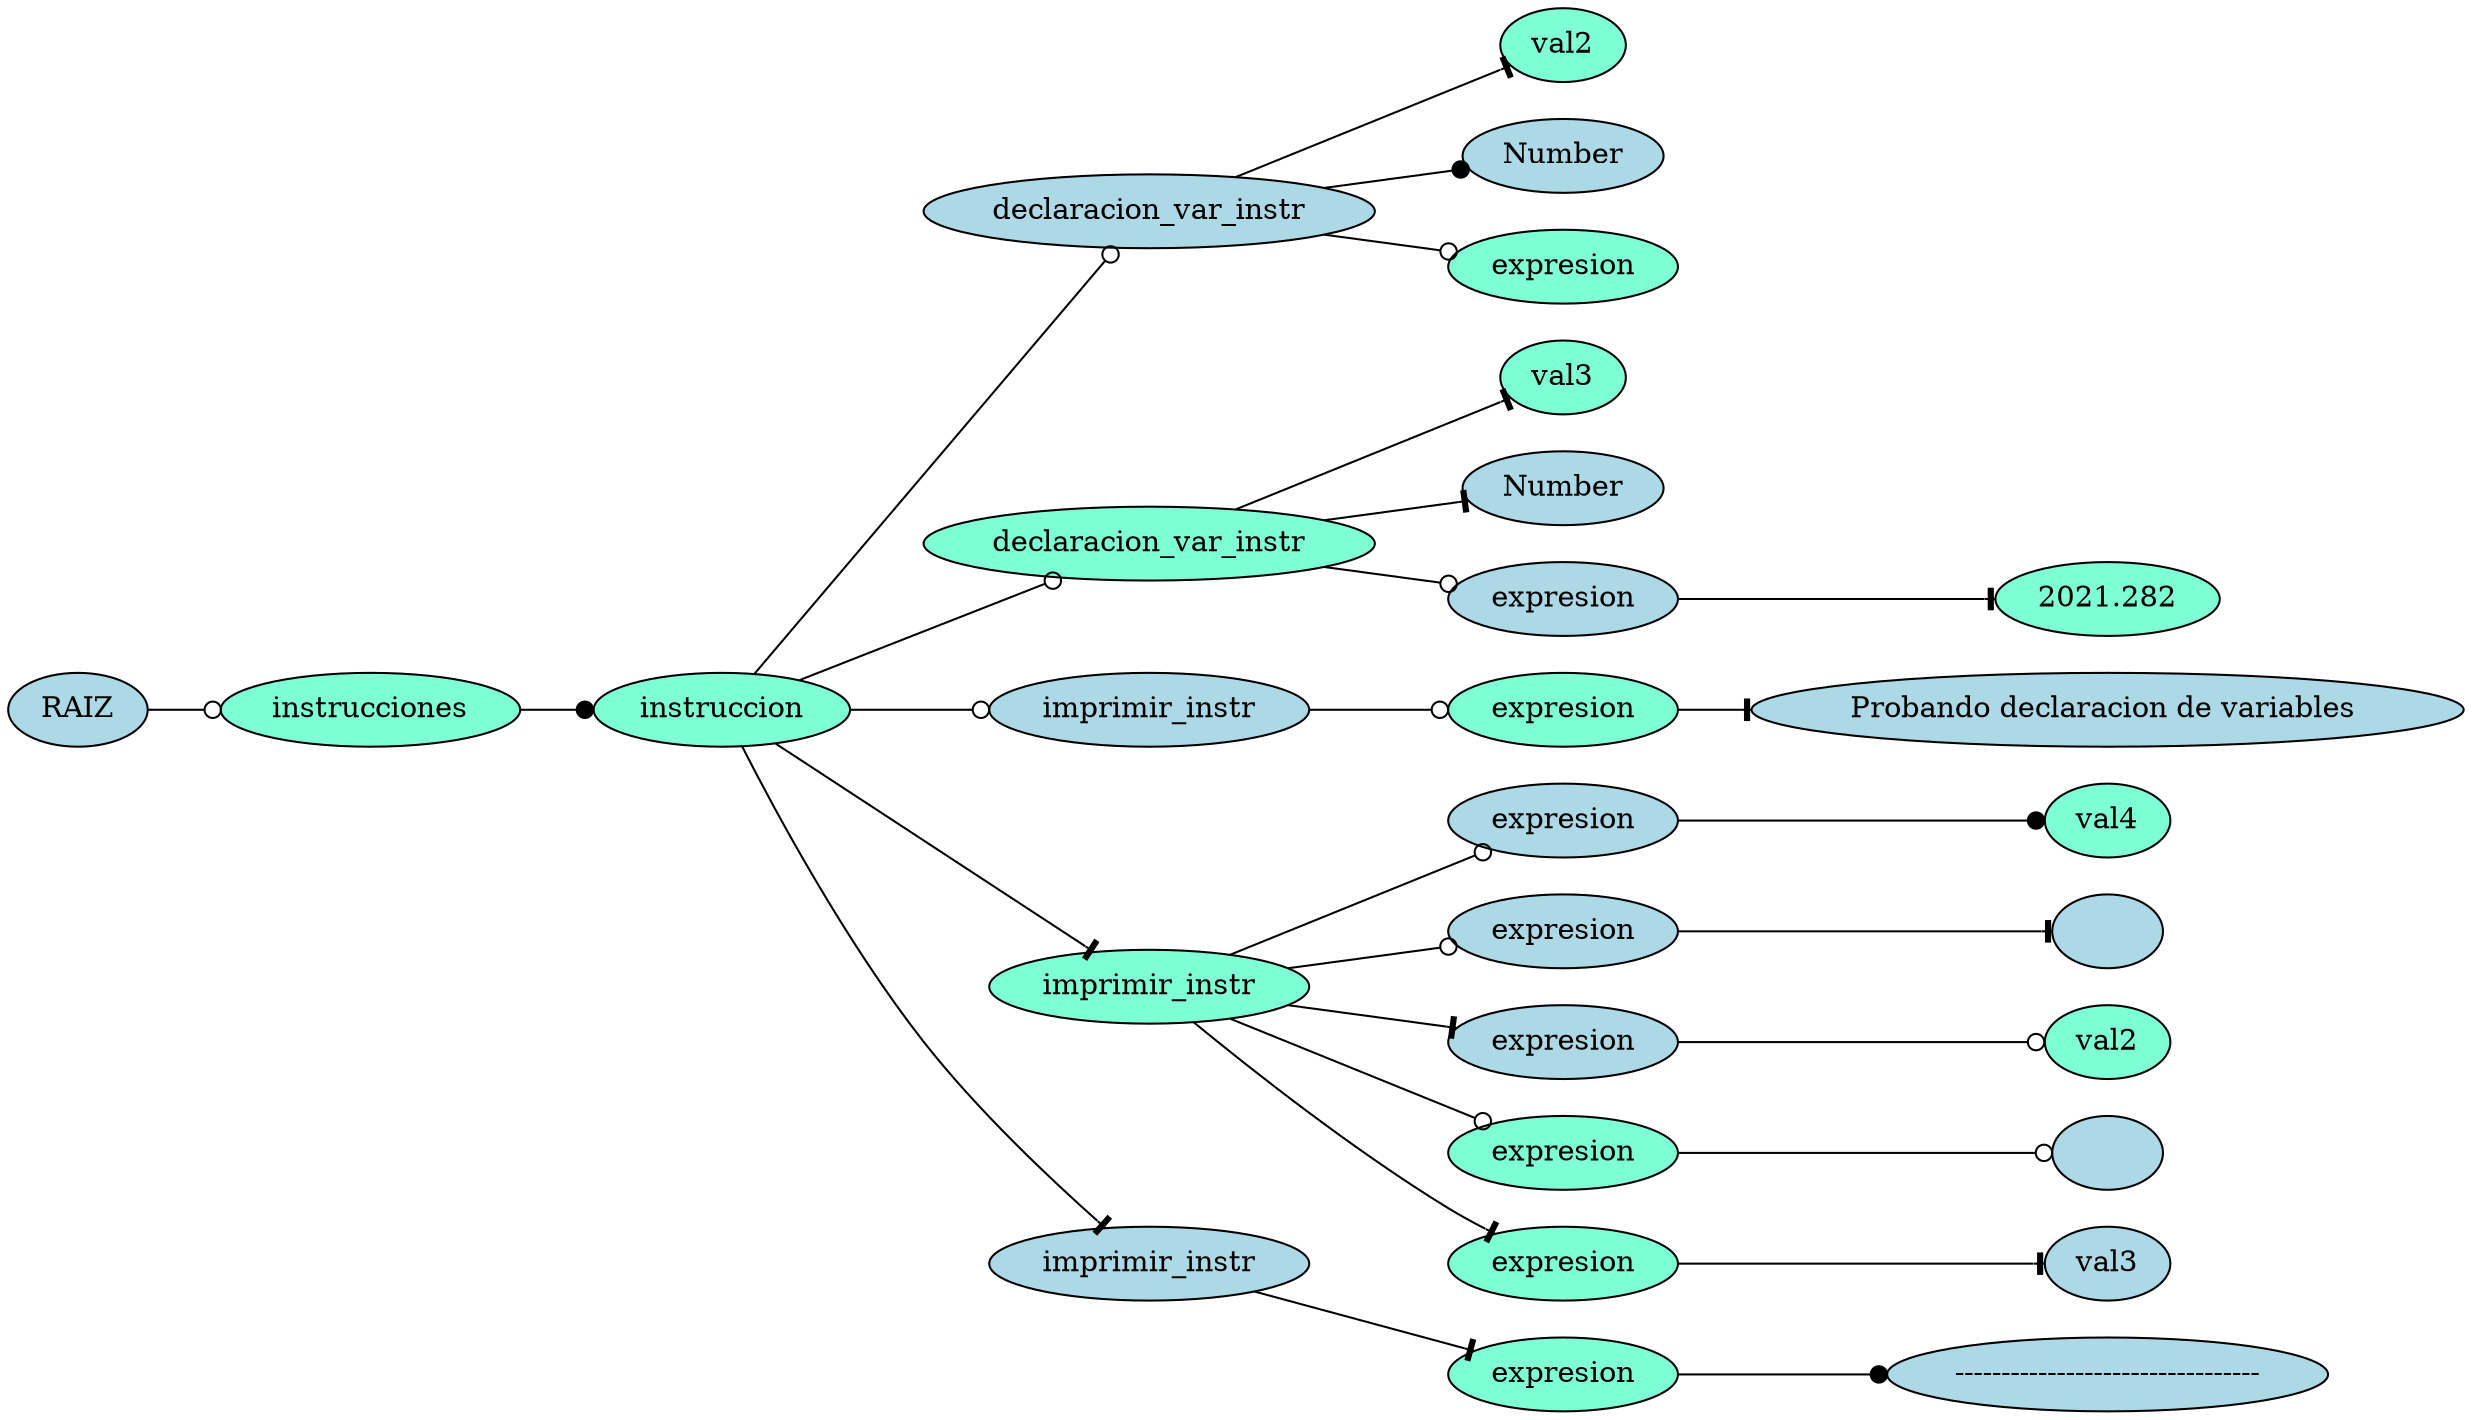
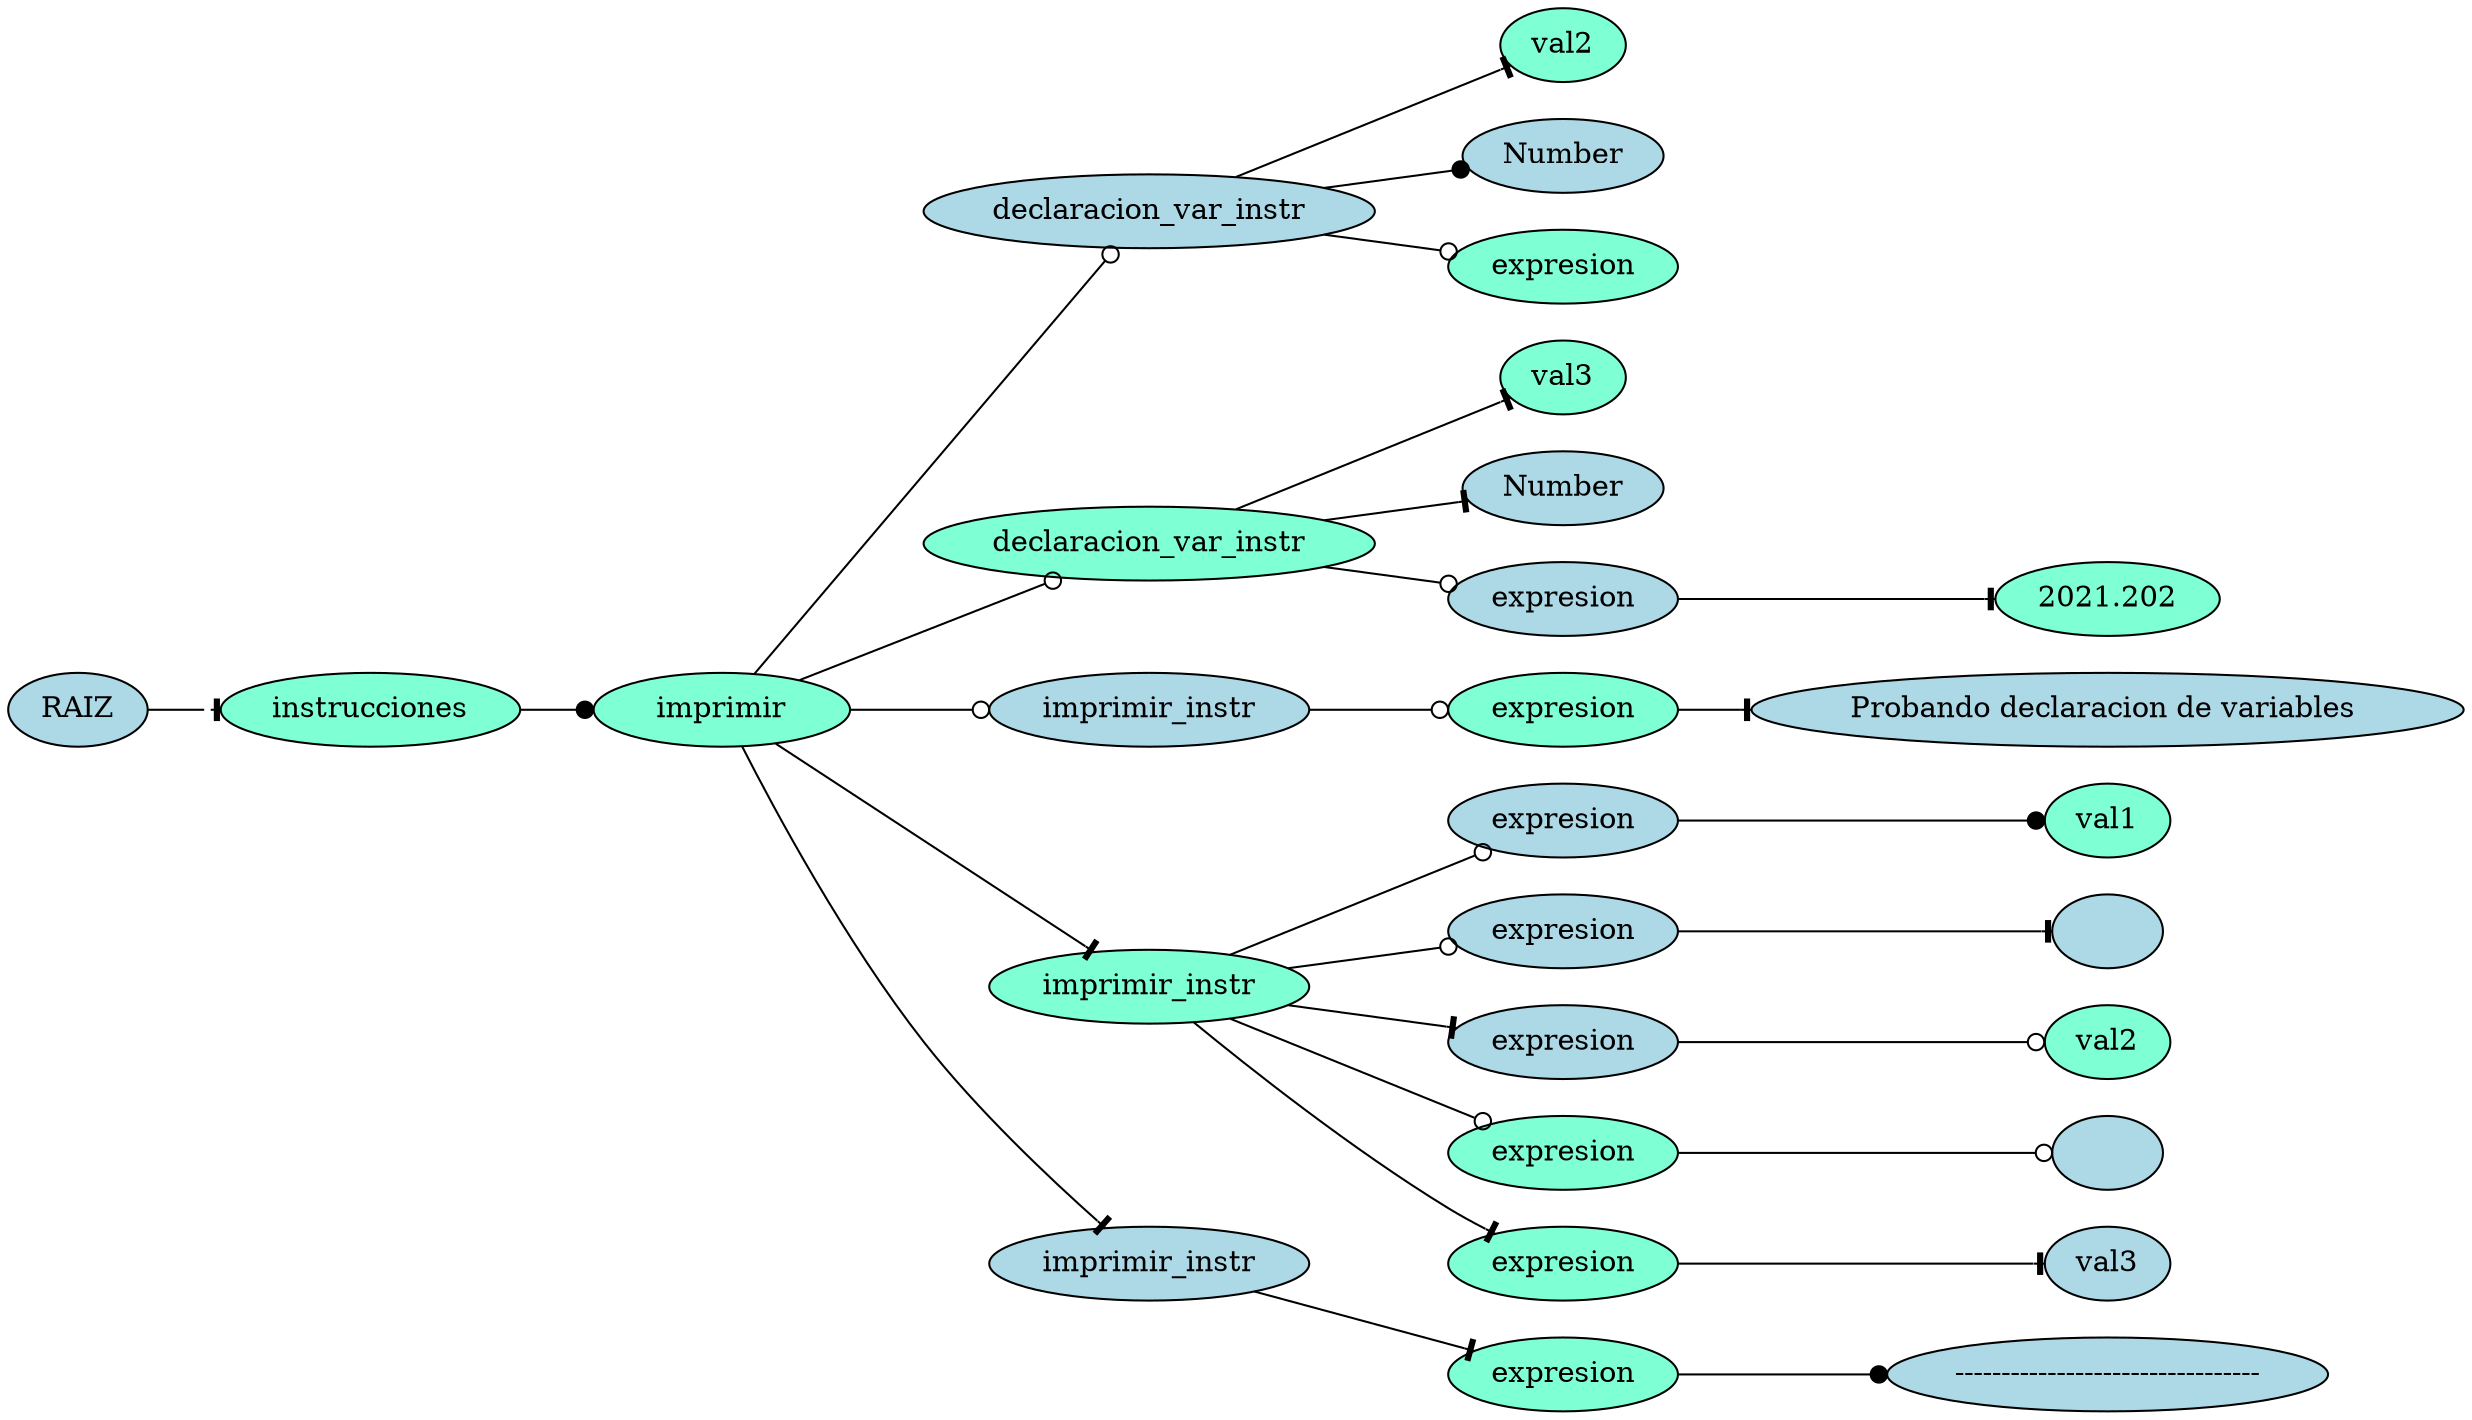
  digraph {
    rankdir=LR
    node [fillcolor=lightblue style=filled]
    edge [arrowhead=odot]
    n1 [label=RAIZ]
    n2 [fillcolor=aquamarine label=instrucciones]
-   n3 [fillcolor=aquamarine label=instruccion]
+   n3 [fillcolor=aquamarine label=imprimir]
    n4 [label=declaracion_var_instr]
    n5 [fillcolor=aquamarine label=declaracion_var_instr]
    n6 [label=imprimir_instr]
    n7 [fillcolor=aquamarine label=imprimir_instr]
    n8 [label=imprimir_instr]
    n9 [fillcolor=aquamarine label=val2]
    n10 [label=Number]
    n11 [fillcolor=aquamarine label=expresion]
    n12 [fillcolor=aquamarine label=val3]
    n13 [label=Number]
    n14 [label=expresion]
    n15 [fillcolor=aquamarine label=expresion]
    n16 [label=expresion]
    n17 [label=expresion]
    n18 [label=expresion]
    n19 [fillcolor=aquamarine label=expresion]
    n20 [fillcolor=aquamarine label=expresion]
    n21 [fillcolor=aquamarine label=expresion]
-   n22 [fillcolor=aquamarine label=2021.282]
+   n22 [fillcolor=aquamarine label=2021.202]
    n23 [label="Probando declaracion de variables \n"]
-   n24 [fillcolor=aquamarine label=val4]
+   n24 [fillcolor=aquamarine label=val1]
    n25 [label=" "]
    n26 [fillcolor=aquamarine label=val2]
    n27 [label=" "]
    n28 [label=val3]
    n29 [label="---------------------------------"]
-   n1 -> n2
+   n1 -> n2 [arrowhead=tee]
    n2 -> n3 [arrowhead=dot]
    n3 -> n4
    n3 -> n5
    n3 -> n6
    n3 -> n7 [arrowhead=tee]
    n3 -> n8 [arrowhead=tee]
    n4 -> n9 [arrowhead=tee]
    n4 -> n10 [arrowhead=dot]
    n4 -> n11
    n5 -> n12 [arrowhead=tee]
    n5 -> n13 [arrowhead=tee]
    n5 -> n14
    n6 -> n15
    n7 -> n16
    n7 -> n17
    n7 -> n18 [arrowhead=tee]
    n7 -> n19
    n7 -> n20 [arrowhead=tee]
    n8 -> n21 [arrowhead=tee]
    n14 -> n22 [arrowhead=tee]
    n15 -> n23 [arrowhead=tee]
    n16 -> n24 [arrowhead=dot]
    n17 -> n25 [arrowhead=tee]
    n18 -> n26
    n19 -> n27
    n20 -> n28 [arrowhead=tee]
    n21 -> n29 [arrowhead=dot]
  }
